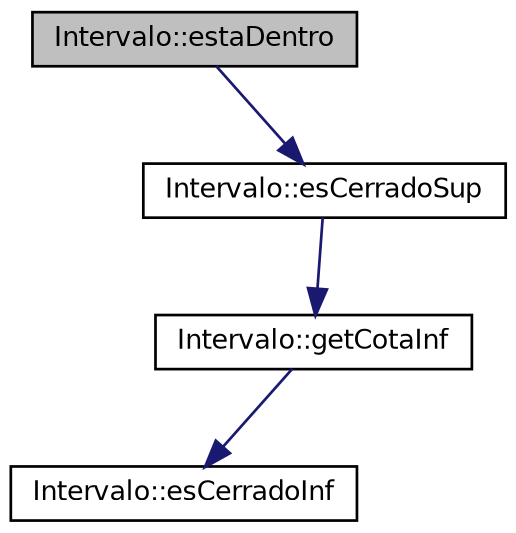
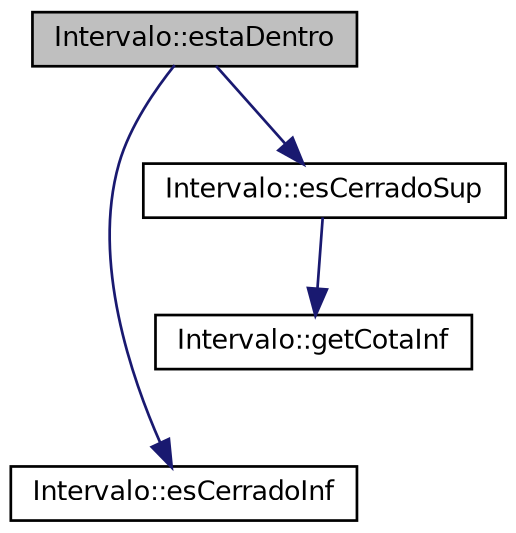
  digraph {
    rankdir=TB
    node [color=black fillcolor=white fontname=Helvetica fontsize=10 shape=record style=filled]
    edge [color=midnightblue fontname=Helvetica fontsize=10 labelfontname=Helvetica labelfontsize=10 style=solid]
    n1 [fillcolor=grey75 fontcolor=black height=0.2 label="Intervalo::estaDentro" width=0.4]
    n2 [height=0.2 label="Intervalo::esCerradoInf" width=0.4]
    n3 [height=0.2 label="Intervalo::esCerradoSup" width=0.4]
    n4 [height=0.2 label="Intervalo::getCotaInf" width=0.4]
-   n4 -> n2
+   n1 -> n2
    n1 -> n3
    n3 -> n4
  }
